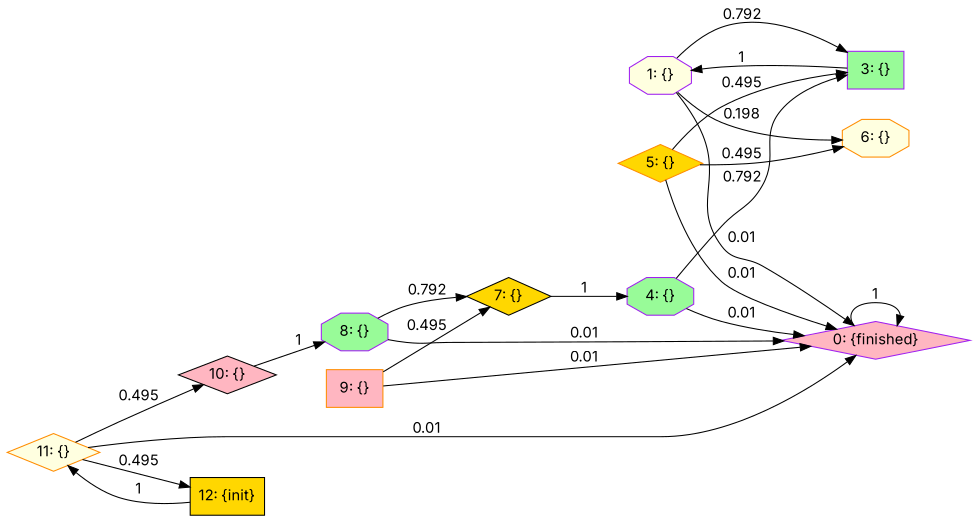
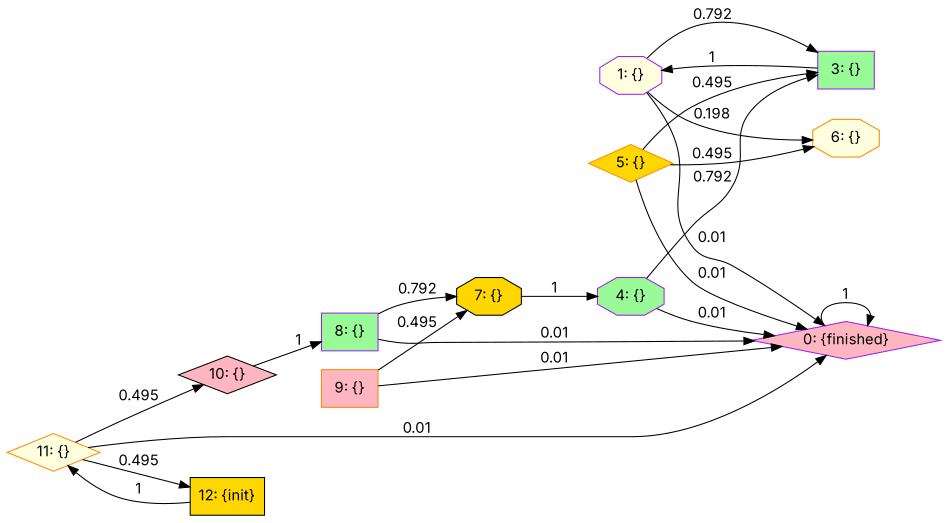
  digraph {
    fontname=Inter
    rankdir=LR
    node [color=purple fillcolor=lightpink fontname=Inter shape=diamond style=filled]
    edge [fontname=Inter]
    n1 [label="0: {finished}"]
    n2 [fillcolor=lightyellow label="1: {}" shape=octagon]
    n3 [fillcolor=palegreen label="3: {}" shape=box]
    n4 [color=darkorange fillcolor=lightyellow label="6: {}" shape=octagon]
    n5 [color=darkorange label="9: {}" shape=box]
-   n6 [color=black fillcolor=gold label="7: {}"]
+   n6 [color=black fillcolor=gold label="7: {}" shape=octagon]
    n7 [fillcolor=palegreen label="4: {}" shape=octagon]
    n8 [color=darkorange fillcolor=gold label="5: {}"]
-   n9 [fillcolor=palegreen label="8: {}" shape=octagon]
+   n9 [fillcolor=palegreen label="8: {}" shape=box]
    n10 [color=black label="10: {}"]
    n11 [color=darkorange fillcolor=lightyellow label="11: {}"]
    n12 [color=black fillcolor=gold label="12: {init}" shape=box]
    n1 -> n1 [label=1]
    n2 -> n1 [label=0.01]
    n2 -> n3 [label=0.792]
    n2 -> n4 [label=0.198]
    n3 -> n2 [label=1]
    n5 -> n1 [label=0.01]
    n5 -> n6 [label=0.495]
    n6 -> n7 [label=1]
    n7 -> n1 [label=0.01]
    n7 -> n3 [label=0.792]
    n8 -> n1 [label=0.01]
    n8 -> n3 [label=0.495]
    n8 -> n4 [label=0.495]
    n9 -> n1 [label=0.01]
    n9 -> n6 [label=0.792]
    n10 -> n9 [label=1]
    n11 -> n1 [label=0.01]
    n11 -> n10 [label=0.495]
    n11 -> n12 [label=0.495]
    n12 -> n11 [label=1]
  }
